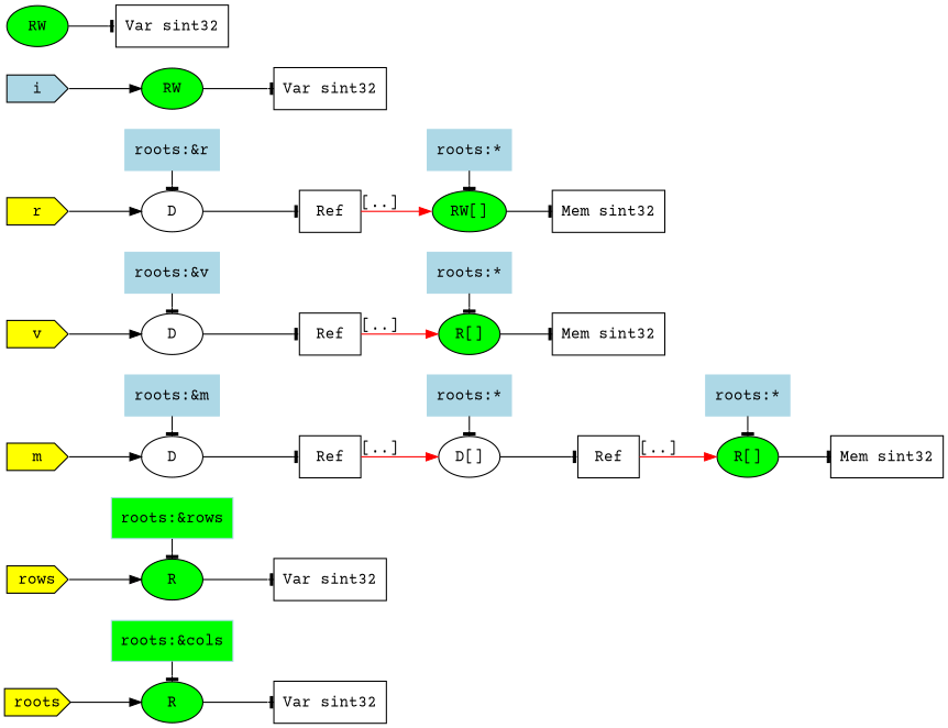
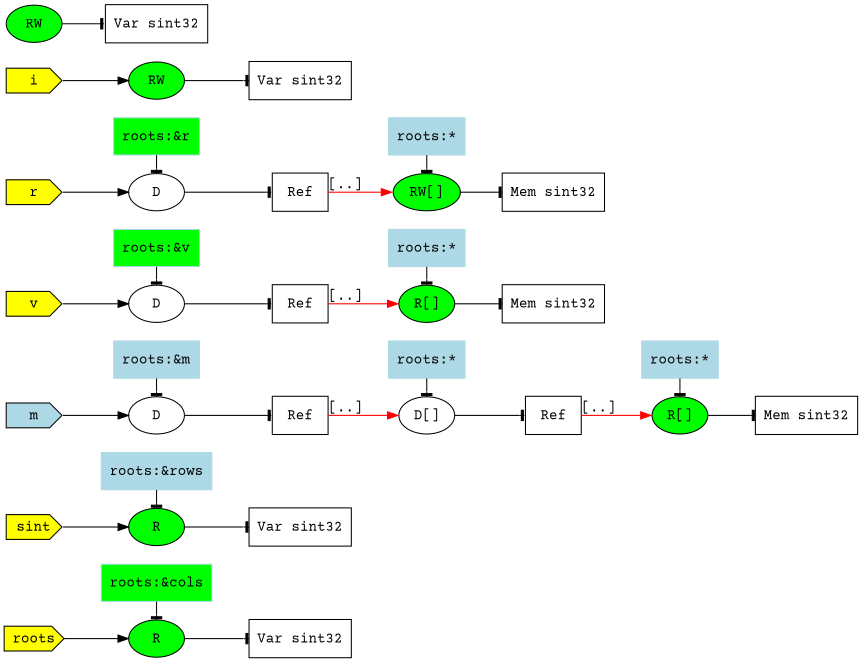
  digraph {
    fontname="Courier Prime"
    rankdir=LR
    node [fontname="Courier Prime" shape=oval style=filled]
    edge [arrowhead=tee fontname="Courier Prime"]
    n1 [fillcolor=green label=R]
    n2 [color=lightblue fillcolor=green label="roots:&cols" shape=box]
    n3 [fillcolor=green label=R]
-   n4 [color=lightblue label="roots:&rows" shape=box fillcolor=green]
+   n4 [color=lightblue label="roots:&rows" shape=box]
    n5 [label=D style=""]
    n6 [color=lightblue label="roots:&m" shape=box]
    n7 [label=D style=""]
-   n8 [color=lightblue label="roots:&v" shape=box]
+   n8 [color=lightblue label="roots:&v" shape=box fillcolor=green]
    n9 [label=D style=""]
-   n10 [color=lightblue label="roots:&r" shape=box]
+   n10 [color=lightblue label="roots:&r" shape=box fillcolor=green]
    n11 [label="D[]" style=""]
    n12 [color=lightblue label="roots:*" shape=box]
    n13 [fillcolor=green label="R[]"]
    n14 [color=lightblue label="roots:*" shape=box]
    n15 [fillcolor=green label="RW[]"]
    n16 [color=lightblue label="roots:*" shape=box]
    n17 [fillcolor=green label="R[]"]
    n18 [color=lightblue label="roots:*" shape=box]
    n19 [label="Var sint32" shape=record style=""]
    n20 [label="Var sint32" shape=record style=""]
    n21 [label="<_p1> Ref" shape=record style=""]
    n22 [label="<_p1> Ref" shape=record style=""]
    n23 [label="<_p1> Ref" shape=record style=""]
    n24 [label="<_p1> Ref" shape=record style=""]
    n25 [label="Mem sint32" shape=record style=""]
    n26 [label="Mem sint32" shape=record style=""]
    n27 [label="Mem sint32" shape=record style=""]
    n28 [fillcolor=yellow label=roots shape=cds]
-   n29 [fillcolor=yellow label=rows shape=cds]
-   n30 [fillcolor=yellow label=m shape=cds]
+   n29 [fillcolor=yellow label=sint shape=cds]
+   n30 [fillcolor=lightblue label=m shape=cds]
    n31 [fillcolor=yellow label=v shape=cds]
    n32 [fillcolor=yellow label=r shape=cds]
-   n33 [fillcolor=lightblue label=i shape=cds]
+   n33 [fillcolor=yellow label=i shape=cds]
    n34 [fillcolor=green label=RW]
    n35 [label="Var sint32" shape=record style=""]
    n36 [fillcolor=green label=RW]
    n37 [label="Var sint32" shape=record style=""]
    subgraph sub_1 {
      rank=same
      n1
      n2
    }
    subgraph sub_2 {
      rank=same
      n3
      n4
    }
    subgraph sub_3 {
      rank=same
      n5
      n6
    }
    subgraph sub_4 {
      rank=same
      n7
      n8
    }
    subgraph sub_5 {
      rank=same
      n9
      n10
    }
    subgraph sub_6 {
      rank=same
      n11
      n12
    }
    subgraph sub_7 {
      rank=same
      n13
      n14
    }
    subgraph sub_8 {
      rank=same
      n15
      n16
    }
    subgraph sub_9 {
      rank=same
      n17
      n18
    }
    n1 -> n19 [headport=w]
    n2 -> n1
    n3 -> n20 [headport=w]
    n4 -> n3
    n5 -> n21 [headport=w]
    n6 -> n5
    n7 -> n22 [headport=w]
    n8 -> n7
    n9 -> n23 [headport=w]
    n10 -> n9
    n11 -> n24 [headport=w]
    n12 -> n11
    n13 -> n25 [headport=w]
    n14 -> n13
    n15 -> n26 [headport=w]
    n16 -> n15
    n17 -> n27 [headport=w]
    n18 -> n17
    n21 -> n11 [color=red headport=w labelangle="+40" labeldistance=1.7 taillabel="[..]" tailport=_p1 arrowhead=""]
    n22 -> n13 [color=red headport=w labelangle="+40" labeldistance=1.7 taillabel="[..]" tailport=_p1 arrowhead=""]
    n23 -> n15 [color=red headport=w labelangle="+40" labeldistance=1.7 taillabel="[..]" tailport=_p1 arrowhead=""]
    n24 -> n17 [color=red headport=w labelangle="+40" labeldistance=1.7 taillabel="[..]" tailport=_p1 arrowhead=""]
    n28 -> n1 [tailport=e arrowhead=""]
    n29 -> n3 [tailport=e arrowhead=""]
    n30 -> n5 [tailport=e arrowhead=""]
    n31 -> n7 [tailport=e arrowhead=""]
    n32 -> n9 [tailport=e arrowhead=""]
    n33 -> n34 [tailport=e arrowhead=""]
    n34 -> n35 [headport=w]
    n36 -> n37 [headport=w]
  }
